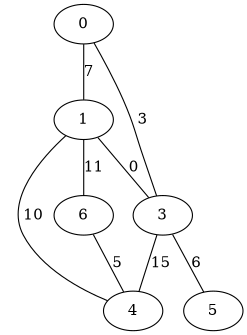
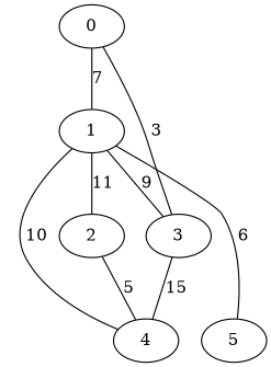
  graph {
    fontname="DejaVu Serif"
    node [fontname="DejaVu Serif"]
    edge [fontname="DejaVu Serif"]
    0
    1
    3
-   2 [label=6]
+   2
    4
    5
    0 -- 1 [label=7 weight=7]
    0 -- 3 [label=3 weight=4]
-   1 -- 3 [label=0 weight=9]
+   1 -- 3 [label=9 weight=9]
    1 -- 2 [label=11 weight=11]
    1 -- 4 [label=10 weight=10]
    3 -- 4 [label=15 weight=15]
-   3 -- 5 [label=6 weight=6]
+   1 -- 5 [label=6 weight=6]
    2 -- 4 [label=5 weight=5]
  }
